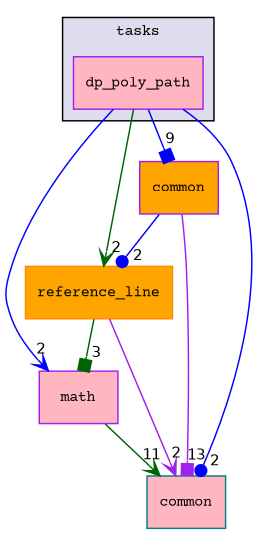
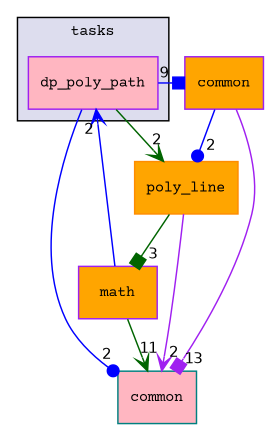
  digraph {
    compound=true
    fontname="Courier Prime"
    node [color=purple fillcolor=lightpink fontname="Courier Prime" fontsize=10 shape=box style=filled]
    edge [arrowhead=vee color=blue fontname="Courier Prime" headlabel=2 labeldistance=1.5 labelfontname=Helvetica labelfontsize=10]
    n1 [label=dp_poly_path pencolor=black]
-   n2 [label=math]
-   n3 [color=darkorange fillcolor=orange label=reference_line]
+   n2 [fillcolor=orange label=math]
+   n3 [color=darkorange fillcolor=orange label=poly_line]
    n4 [color=teal label=common]
    n5 [fillcolor=orange label=common]
    subgraph cluster_1 {
      bgcolor="#ddddee"
      fontsize=10
      label=tasks
      pencolor=black
      n1
    }
-   n1 -> n2
+   n2 -> n1
    n1 -> n3 [color=darkgreen]
    n1 -> n4 [arrowhead=dot]
    n1 -> n5 [arrowhead=box headlabel=9]
    n2 -> n4 [color=darkgreen headlabel=11]
    n3 -> n2 [arrowhead=box color=darkgreen headlabel=3]
    n3 -> n4 [color=purple]
    n5 -> n3 [arrowhead=dot]
    n5 -> n4 [arrowhead=box color=purple headlabel=13]
  }
